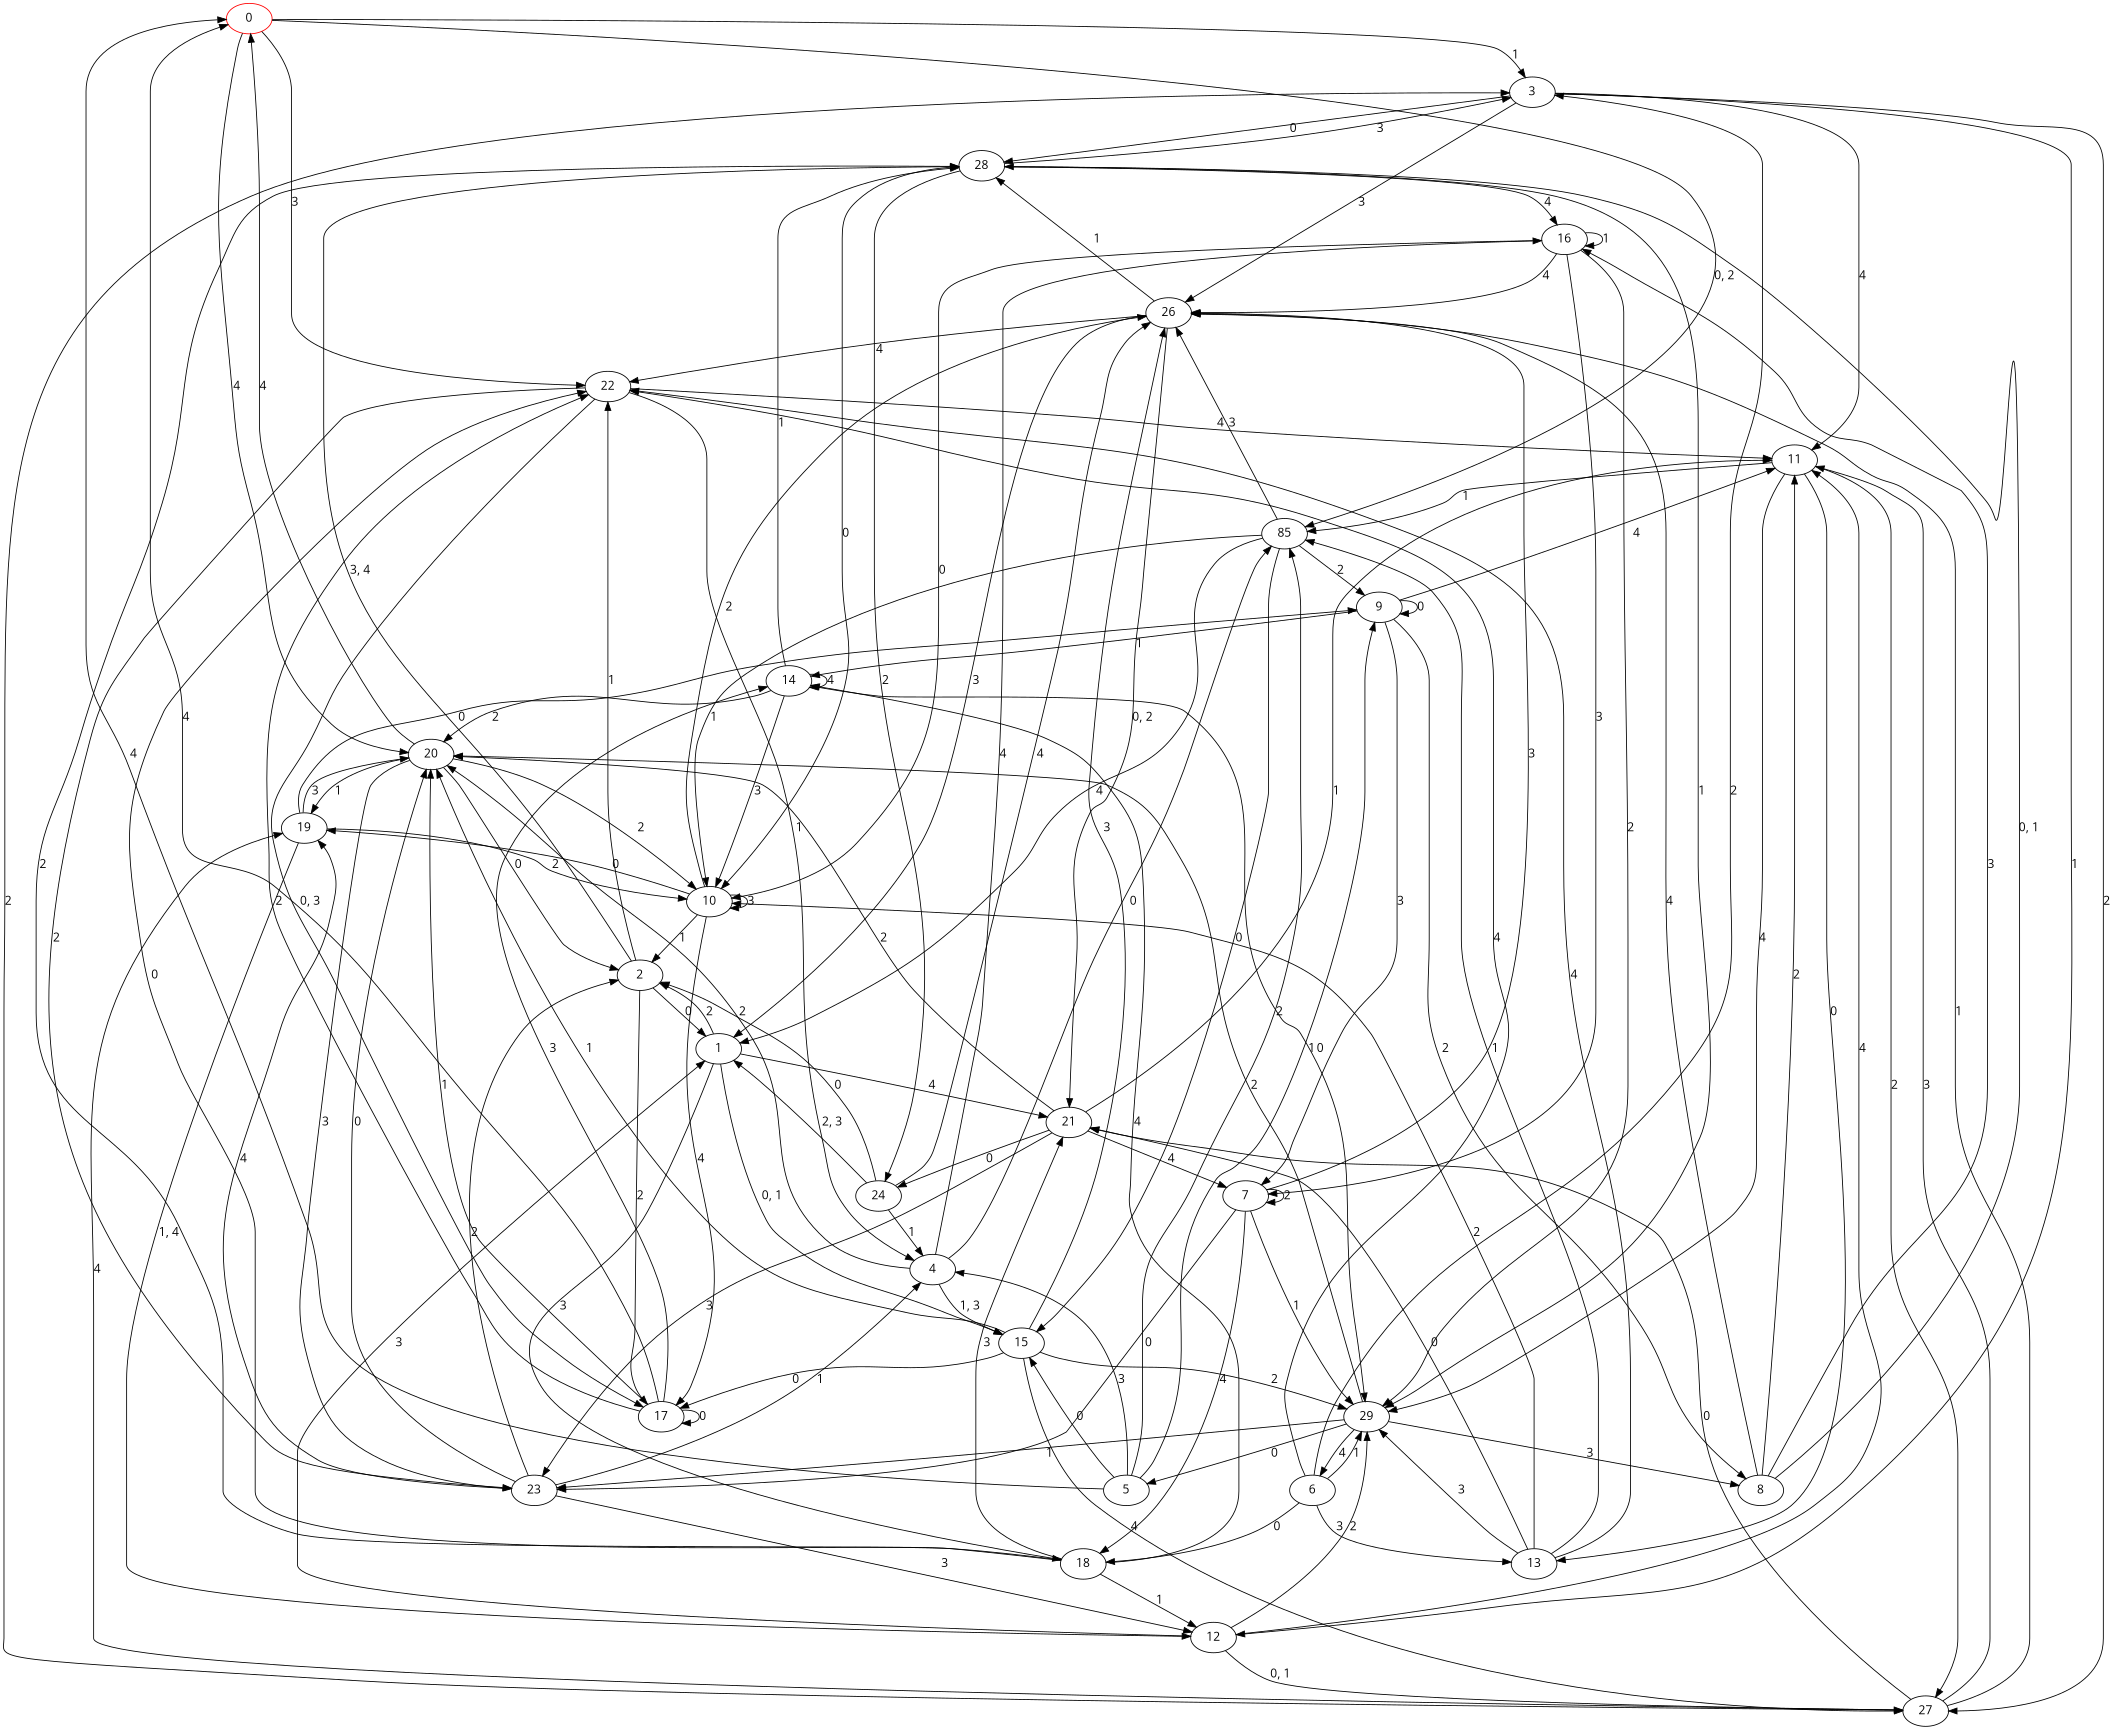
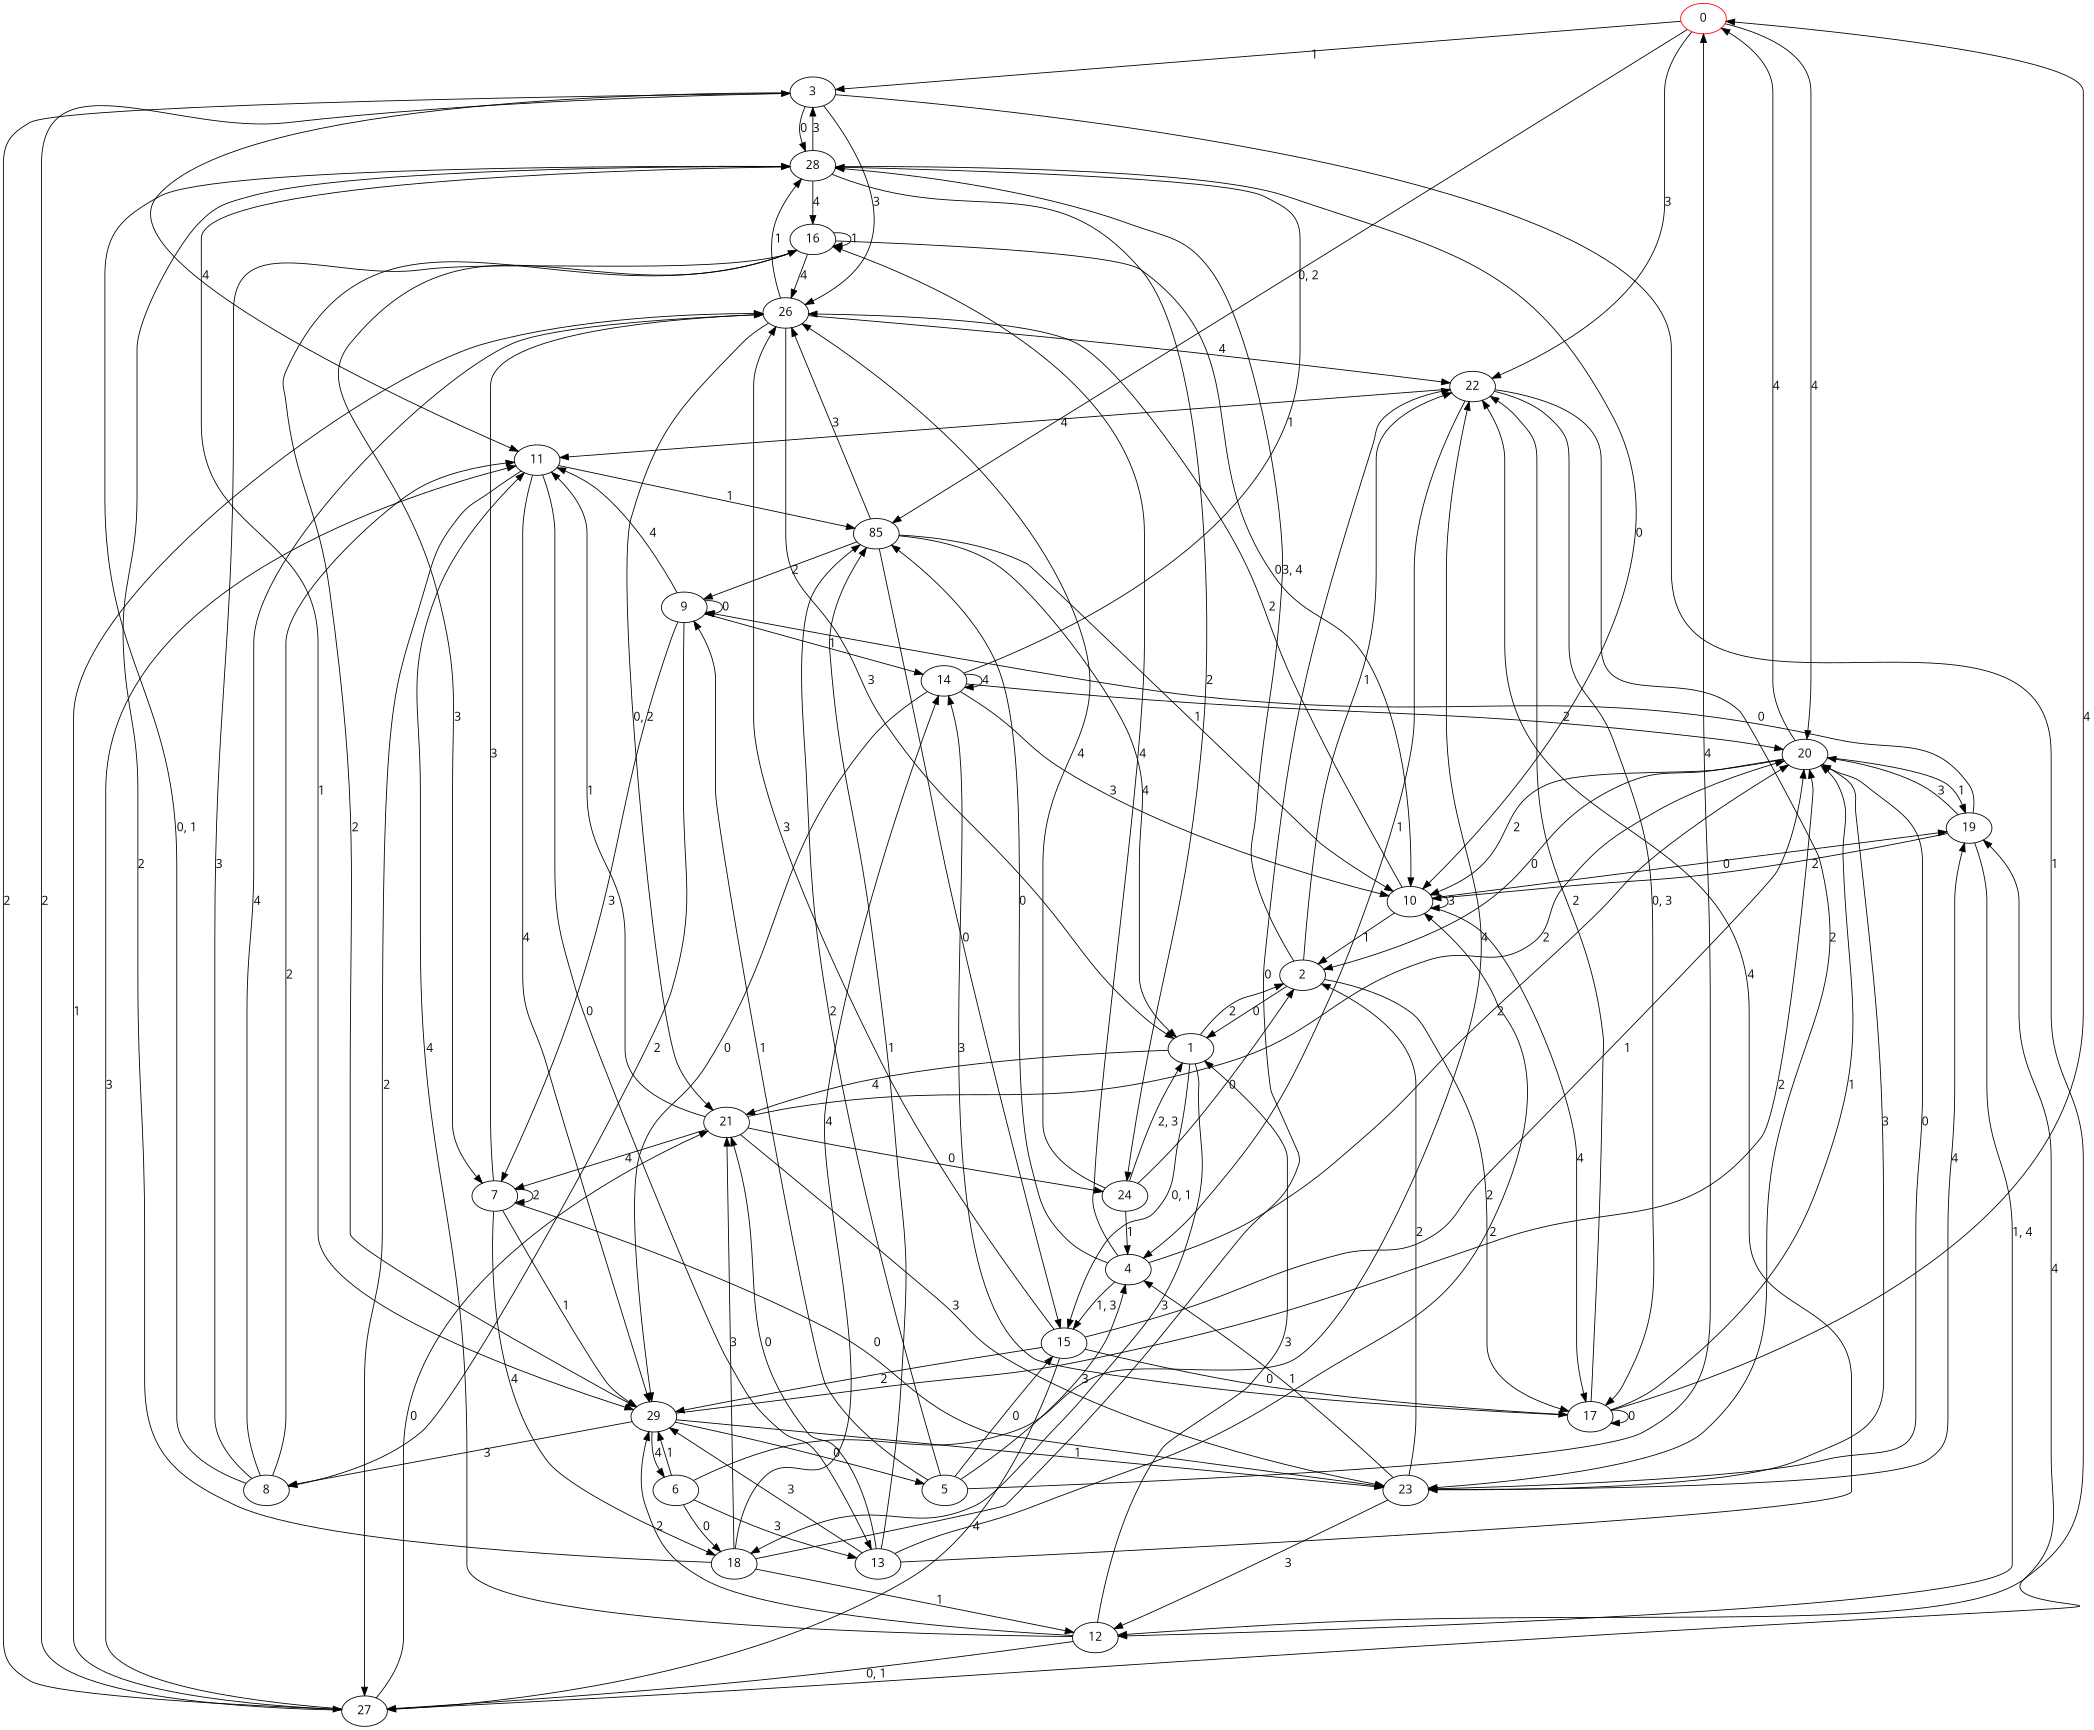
  digraph {
    fontname="Open Sans"
    node [fontname="Open Sans"]
    edge [fontname="Open Sans"]
    n1 [color=red label=0]
    n2 [label=3]
    n3 [label=20]
    n4 [label=22]
    n5 [label=85]
    n6 [label=28]
    n7 [label=11]
    n8 [label=12]
    n9 [label=26]
    n10 [label=27]
    n11 [label=2]
    n12 [label=23]
    n13 [label=10]
    n14 [label=19]
    n15 [label=17]
    n16 [label=4]
    n17 [label=1]
    n18 [label=15]
    n19 [label=9]
    n20 [label=18]
    n21 [label=21]
    n22 [label=29]
    n23 [label=14]
    n24 [label=7]
    n25 [label=24]
    n26 [label=16]
    n27 [label=13]
    n28 [label=5]
    n29 [label=8]
    n30 [label=6]
    n1 -> n2 [label=1]
    n1 -> n3 [label=4]
    n1 -> n4 [label=3]
    n1 -> n5 [label="0, 2"]
    n2 -> n6 [label=0]
    n2 -> n7 [label=4]
    n2 -> n8 [label=1]
    n2 -> n9 [label=3]
    n2 -> n10 [label=2]
    n3 -> n1 [label=4]
    n3 -> n11 [label=0]
    n3 -> n12 [label=3]
    n3 -> n13 [label=2]
    n3 -> n14 [label=1]
    n4 -> n7 [label=4]
    n4 -> n12 [label=2]
    n4 -> n15 [label="0, 3"]
    n4 -> n16 [label=1]
    n5 -> n9 [label=3]
    n5 -> n13 [label=1]
    n5 -> n17 [label=4]
    n5 -> n18 [label=0]
    n5 -> n19 [label=2]
    n6 -> n2 [label=3]
    n6 -> n13 [label=0]
    n6 -> n22 [label=1]
    n6 -> n25 [label=2]
    n6 -> n26 [label=4]
    n7 -> n5 [label=1]
    n7 -> n10 [label=2]
    n7 -> n22 [label=4]
    n7 -> n27 [label=0]
    n8 -> n7 [label=4]
    n8 -> n10 [label="0, 1"]
    n8 -> n17 [label=3]
    n8 -> n22 [label=2]
    n9 -> n4 [label=4]
    n9 -> n6 [label=1]
    n9 -> n17 [label=3]
    n9 -> n21 [label="0, 2"]
    n10 -> n2 [label=2]
    n10 -> n7 [label=3]
    n10 -> n9 [label=1]
    n10 -> n14 [label=4]
    n10 -> n21 [label=0]
    n11 -> n4 [label=1]
    n11 -> n6 [label="3, 4"]
    n11 -> n15 [label=2]
    n11 -> n17 [label=0]
    n12 -> n3 [label=0]
    n12 -> n8 [label=3]
    n12 -> n11 [label=2]
    n12 -> n14 [label=4]
    n12 -> n16 [label=1]
    n13 -> n9 [label=2]
    n13 -> n11 [label=1]
    n13 -> n13 [label=3]
    n13 -> n14 [label=0]
    n13 -> n15 [label=4]
    n14 -> n3 [label=3]
    n14 -> n8 [label="1, 4"]
    n14 -> n13 [label=2]
    n14 -> n19 [label=0]
    n15 -> n1 [label=4]
    n15 -> n3 [label=1]
    n15 -> n4 [label=2]
    n15 -> n15 [label=0]
    n15 -> n23 [label=3]
    n16 -> n3 [label=2]
    n16 -> n5 [label=0]
    n16 -> n18 [label="1, 3"]
    n16 -> n26 [label=4]
    n17 -> n11 [label=2]
    n17 -> n18 [label="0, 1"]
    n17 -> n20 [label=3]
    n17 -> n21 [label=4]
    n18 -> n3 [label=1]
    n18 -> n9 [label=3]
    n18 -> n10 [label=4]
    n18 -> n15 [label=0]
    n18 -> n22 [label=2]
    n19 -> n7 [label=4]
    n19 -> n19 [label=0]
    n19 -> n23 [label=1]
    n19 -> n24 [label=3]
    n19 -> n29 [label=2]
    n20 -> n4 [label=0]
    n20 -> n6 [label=2]
    n20 -> n8 [label=1]
    n20 -> n21 [label=3]
    n20 -> n23 [label=4]
    n21 -> n3 [label=2]
    n21 -> n7 [label=1]
    n21 -> n12 [label=3]
    n21 -> n24 [label=4]
    n21 -> n25 [label=0]
    n22 -> n3 [label=2]
    n22 -> n12 [label=1]
    n22 -> n28 [label=0]
    n22 -> n29 [label=3]
    n22 -> n30 [label=4]
    n23 -> n3 [label=2]
    n23 -> n6 [label=1]
    n23 -> n13 [label=3]
    n23 -> n22 [label=0]
    n23 -> n23 [label=4]
    n24 -> n9 [label=3]
    n24 -> n12 [label=0]
    n24 -> n20 [label=4]
    n24 -> n22 [label=1]
    n24 -> n24 [label=2]
    n25 -> n9 [label=4]
    n25 -> n11 [label=0]
    n25 -> n16 [label=1]
    n25 -> n17 [label="2, 3"]
    n26 -> n9 [label=4]
    n26 -> n13 [label=0]
    n26 -> n22 [label=2]
    n26 -> n24 [label=3]
    n26 -> n26 [label=1]
    n27 -> n4 [label=4]
    n27 -> n5 [label=1]
    n27 -> n13 [label=2]
    n27 -> n21 [label=0]
    n27 -> n22 [label=3]
    n28 -> n1 [label=4]
    n28 -> n5 [label=2]
    n28 -> n16 [label=3]
    n28 -> n18 [label=0]
    n28 -> n19 [label=1]
    n29 -> n6 [label="0, 1"]
    n29 -> n7 [label=2]
    n29 -> n9 [label=4]
    n29 -> n26 [label=3]
-   n30 -> n2 [label=2]
    n30 -> n4 [label=4]
    n30 -> n20 [label=0]
    n30 -> n22 [label=1]
    n30 -> n27 [label=3]
  }
